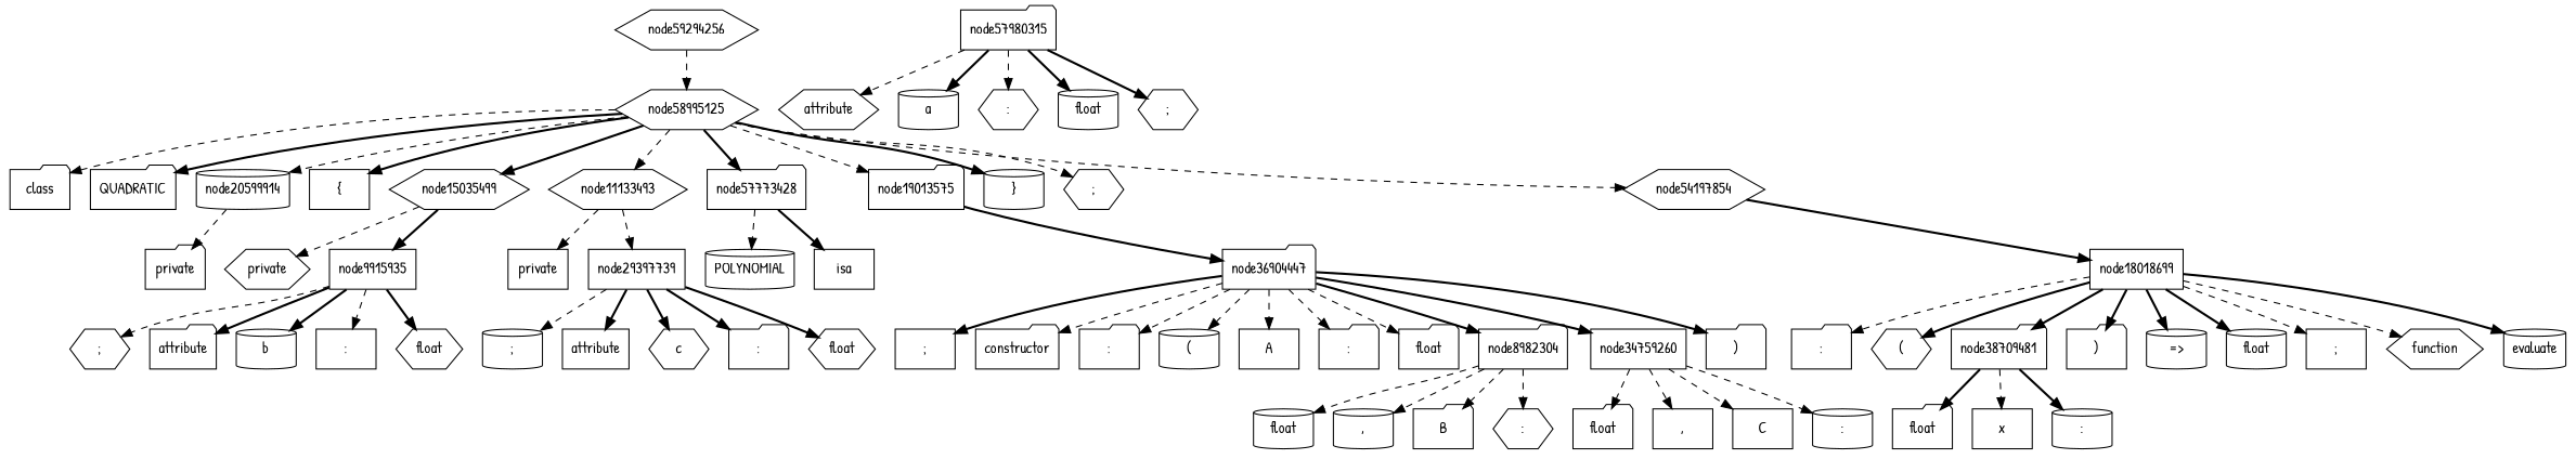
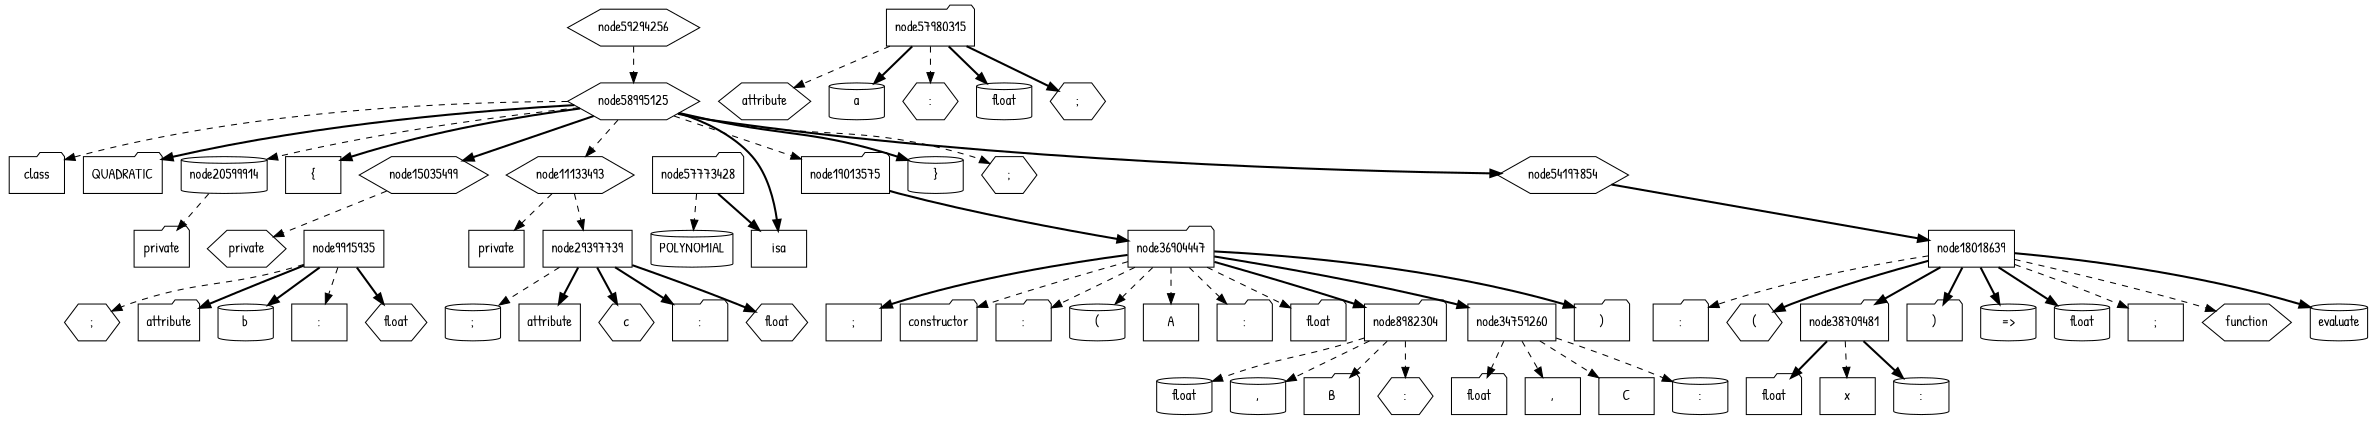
  digraph {
    fontname="Patrick Hand"
    node [fontname="Patrick Hand" shape=folder]
    edge [fontname="Patrick Hand" style=dashed]
    n1 [label=node59294256 shape=hexagon]
    node58995125 [shape=hexagon]
    n3 [label=class]
    n4 [label=QUADRATIC]
    node57773428
    n6 [label="{" shape=box]
    node20599914 [shape=cylinder]
    node15035499 [shape=hexagon]
    node11133493 [shape=hexagon]
    node19013575
    node54197854 [shape=hexagon]
    n12 [label="}" shape=cylinder]
    n13 [label=";" shape=hexagon]
    n14 [label=isa shape=box]
    n15 [label=POLYNOMIAL shape=cylinder]
    n16 [label=private]
    n17 [label=private shape=hexagon]
    node9915935 [shape=box]
    n19 [label=private shape=box]
    node29397739 [shape=box]
    node36904447
-   node18018639 [shape=box label=node18018699]
+   node18018639 [shape=box]
    n23 [label=attribute shape=hexagon]
    node57980315
    n25 [label=a shape=cylinder]
    n26 [label=":" shape=hexagon]
    n27 [label=float shape=cylinder]
    n28 [label=";" shape=hexagon]
    n29 [label=attribute]
    n30 [label=b shape=cylinder]
    n31 [label=":" shape=box]
    n32 [label=float shape=hexagon]
    n33 [label=";" shape=hexagon]
    n34 [label=attribute shape=box]
    n35 [label=c shape=hexagon]
    n36 [label=":"]
    n37 [label=float shape=hexagon]
    n38 [label=";" shape=cylinder]
    n39 [label=constructor]
    n40 [label=":"]
    n41 [label="(" shape=cylinder]
    n42 [label=A shape=box]
    n43 [label=":"]
    n44 [label=float]
    node8982304
    node34759260 [shape=box]
    n47 [label=")"]
    n48 [label=";" shape=box]
    n49 [label="," shape=cylinder]
    n50 [label=B]
    n51 [label=":" shape=hexagon]
    n52 [label=float shape=cylinder]
    n53 [label="," shape=box]
    n54 [label=C shape=box]
    n55 [label=":" shape=cylinder]
    n56 [label=float]
    n57 [label=function shape=hexagon]
    n58 [label=evaluate shape=cylinder]
    n59 [label=":"]
    n60 [label="(" shape=hexagon]
    node38709481
    n62 [label=")"]
    n63 [label="=>" shape=cylinder]
    n64 [label=float shape=cylinder]
    n65 [label=";" shape=box]
    n66 [label=x shape=box]
    n67 [label=":" shape=cylinder]
    n68 [label=float]
    n1 -> node58995125
    node58995125 -> n3
    node58995125 -> n4 [style=bold]
-   node58995125 -> node57773428 [style=bold]
+   node58995125 -> n14 [style=bold]
    node58995125 -> n6 [style=bold]
    node58995125 -> node20599914
    node58995125 -> node15035499 [style=bold]
    node58995125 -> node11133493
    node58995125 -> node19013575
-   node58995125 -> node54197854
+   node58995125 -> node54197854 [style=bold]
    node58995125 -> n12 [style=bold]
    node58995125 -> n13
    node57773428 -> n14 [style=bold]
    node57773428 -> n15
    node20599914 -> n16
    node15035499 -> n17
-   node15035499 -> node9915935 [style=bold]
    node11133493 -> n19
    node11133493 -> node29397739
    node19013575 -> node36904447 [style=bold]
    node54197854 -> node18018639 [style=bold]
    node9915935 -> n29 [style=bold]
    node9915935 -> n30 [style=bold]
    node9915935 -> n31
    node9915935 -> n32 [style=bold]
    node9915935 -> n33
    node29397739 -> n34 [style=bold]
    node29397739 -> n35 [style=bold]
    node29397739 -> n36 [style=bold]
    node29397739 -> n37 [style=bold]
    node29397739 -> n38
    node36904447 -> n39
    node36904447 -> n40
    node36904447 -> n41
    node36904447 -> n42
    node36904447 -> n43
    node36904447 -> n44
    node36904447 -> node8982304 [style=bold]
    node36904447 -> node34759260 [style=bold]
    node36904447 -> n47 [style=bold]
    node36904447 -> n48 [style=bold]
    node18018639 -> n57
    node18018639 -> n58 [style=bold]
    node18018639 -> n59
    node18018639 -> n60 [style=bold]
    node18018639 -> node38709481 [style=bold]
    node18018639 -> n62 [style=bold]
    node18018639 -> n63 [style=bold]
    node18018639 -> n64 [style=bold]
    node18018639 -> n65
    node57980315 -> n23
    node57980315 -> n25 [style=bold]
    node57980315 -> n26
    node57980315 -> n27 [style=bold]
    node57980315 -> n28 [style=bold]
    node8982304 -> n49
    node8982304 -> n50
    node8982304 -> n51
    node8982304 -> n52
    node34759260 -> n53
    node34759260 -> n54
    node34759260 -> n55
    node34759260 -> n56
    node38709481 -> n66
    node38709481 -> n67 [style=bold]
    node38709481 -> n68 [style=bold]
  }
